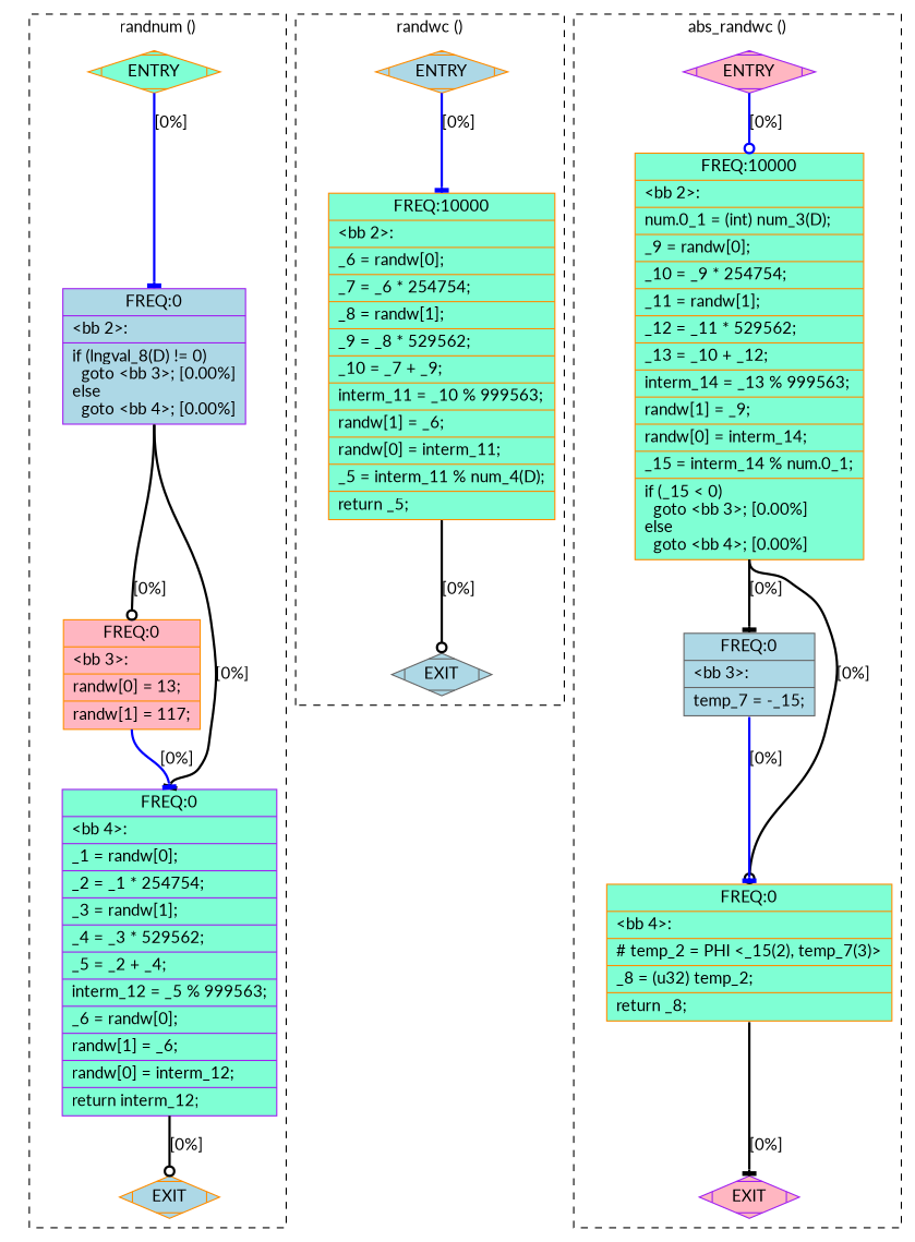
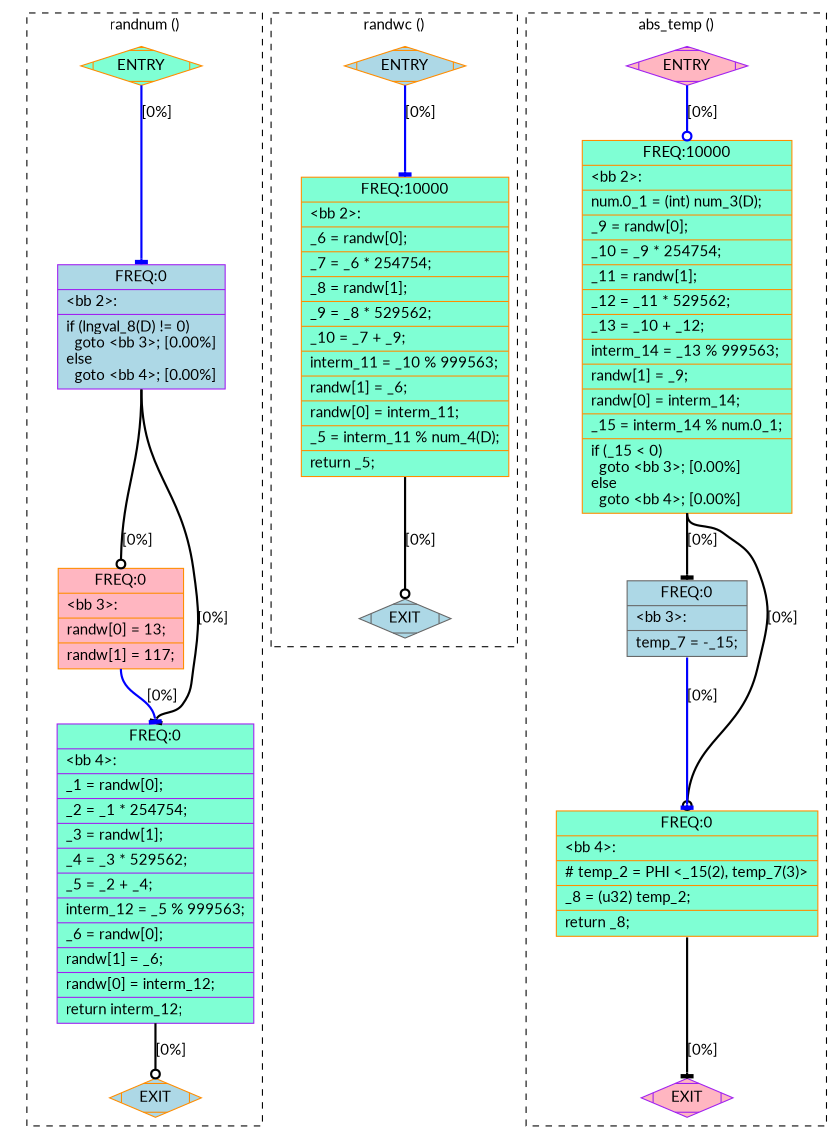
  digraph {
    fontname=Lato
    node [fillcolor=aquamarine shape=record style=filled color=darkorange fontname=Lato]
    edge [constraint=true headport=n style="solid,bold" tailport=s fontname=Lato color=black weight=10 arrowhead=tee]
    n1 [label=ENTRY shape=Mdiamond]
    n2 [fillcolor=lightblue label=EXIT shape=Mdiamond]
    n3 [fillcolor=lightblue label="{ FREQ:0 |\<bb\ 2\>:\l|if\ (lngval_8(D)\ !=\ 0)\l\ \ goto\ \<bb\ 3\>;\ [0.00%]\lelse\l\ \ goto\ \<bb\ 4\>;\ [0.00%]\l}" color=purple]
    n4 [fillcolor=lightpink label="{ FREQ:0 |\<bb\ 3\>:\l|randw[0]\ =\ 13;\l|randw[1]\ =\ 117;\l}"]
    n5 [label="{ FREQ:0 |\<bb\ 4\>:\l|_1\ =\ randw[0];\l|_2\ =\ _1\ *\ 254754;\l|_3\ =\ randw[1];\l|_4\ =\ _3\ *\ 529562;\l|_5\ =\ _2\ +\ _4;\l|interm_12\ =\ _5\ %\ 999563;\l|_6\ =\ randw[0];\l|randw[1]\ =\ _6;\l|randw[0]\ =\ interm_12;\l|return\ interm_12;\l}" color=purple]
    n6 [fillcolor=lightblue label=ENTRY shape=Mdiamond]
    n7 [fillcolor=lightblue label=EXIT shape=Mdiamond color=gray40]
    n8 [label="{ FREQ:10000 |\<bb\ 2\>:\l|_6\ =\ randw[0];\l|_7\ =\ _6\ *\ 254754;\l|_8\ =\ randw[1];\l|_9\ =\ _8\ *\ 529562;\l|_10\ =\ _7\ +\ _9;\l|interm_11\ =\ _10\ %\ 999563;\l|randw[1]\ =\ _6;\l|randw[0]\ =\ interm_11;\l|_5\ =\ interm_11\ %\ num_4(D);\l|return\ _5;\l}"]
    n9 [fillcolor=lightpink label=ENTRY shape=Mdiamond color=purple]
    n10 [fillcolor=lightpink label=EXIT shape=Mdiamond color=purple]
    n11 [label="{ FREQ:10000 |\<bb\ 2\>:\l|num.0_1\ =\ (int)\ num_3(D);\l|_9\ =\ randw[0];\l|_10\ =\ _9\ *\ 254754;\l|_11\ =\ randw[1];\l|_12\ =\ _11\ *\ 529562;\l|_13\ =\ _10\ +\ _12;\l|interm_14\ =\ _13\ %\ 999563;\l|randw[1]\ =\ _9;\l|randw[0]\ =\ interm_14;\l|_15\ =\ interm_14\ %\ num.0_1;\l|if\ (_15\ \<\ 0)\l\ \ goto\ \<bb\ 3\>;\ [0.00%]\lelse\l\ \ goto\ \<bb\ 4\>;\ [0.00%]\l}"]
    n12 [fillcolor=lightblue label="{ FREQ:0 |\<bb\ 3\>:\l|temp_7\ =\ -_15;\l}" color=gray40]
    n13 [label="{ FREQ:0 |\<bb\ 4\>:\l|#\ temp_2\ =\ PHI\ \<_15(2),\ temp_7(3)\>\l|_8\ =\ (u32)\ temp_2;\l|return\ _8;\l}"]
    subgraph cluster_1 {
      color=black
      label="randnum ()"
      style=dashed
      n1
      n2
      n3
      n4
      n5
    }
    subgraph cluster_2 {
      color=black
      label="randwc ()"
      style=dashed
      n6
      n7
      n8
    }
    subgraph cluster_3 {
      color=black
-     label="abs_randwc ()"
+     label="abs_temp ()"
      style=dashed
      n9
      n10
      n11
      n12
      n13
    }
    n1 -> n2 [style=invis color="" weight="" arrowhead=""]
    n1 -> n3 [color=blue label="[0%]" weight=100]
    n3 -> n4 [label="[0%]" arrowhead=odot]
    n3 -> n5 [label="[0%]"]
    n4 -> n5 [color=blue label="[0%]" weight=100]
    n5 -> n2 [label="[0%]" arrowhead=odot]
    n6 -> n7 [style=invis color="" weight="" arrowhead=""]
    n6 -> n8 [color=blue label="[0%]" weight=100]
    n8 -> n7 [label="[0%]" arrowhead=odot]
    n9 -> n10 [style=invis color="" weight="" arrowhead=""]
    n9 -> n11 [color=blue label="[0%]" weight=100 arrowhead=odot]
    n11 -> n12 [label="[0%]"]
    n11 -> n13 [label="[0%]" arrowhead=odot]
    n12 -> n13 [color=blue label="[0%]" weight=100]
    n13 -> n10 [label="[0%]"]
  }
